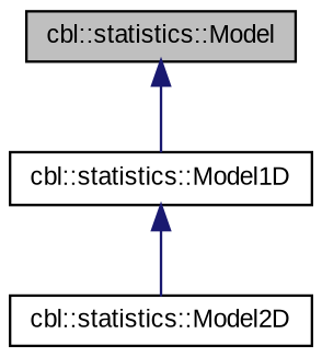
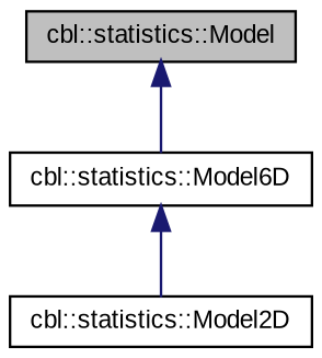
  digraph {
    fontname="Liberation Sans"
    node [color=black fillcolor=white fontname="Liberation Sans" fontsize=10 shape=record style=filled]
    edge [color=midnightblue dir=back fontname="Liberation Sans" fontsize=10 labelfontname=Helvetica labelfontsize=10 style=solid]
    n1 [fillcolor=grey75 fontcolor=black height=0.2 label="cbl::statistics::Model" width=0.4]
-   n2 [height=0.2 label="cbl::statistics::Model1D" width=0.4]
+   n2 [height=0.2 label="cbl::statistics::Model6D" width=0.4]
    n3 [height=0.2 label="cbl::statistics::Model2D" width=0.4]
    n1 -> n2
    n2 -> n3
  }
